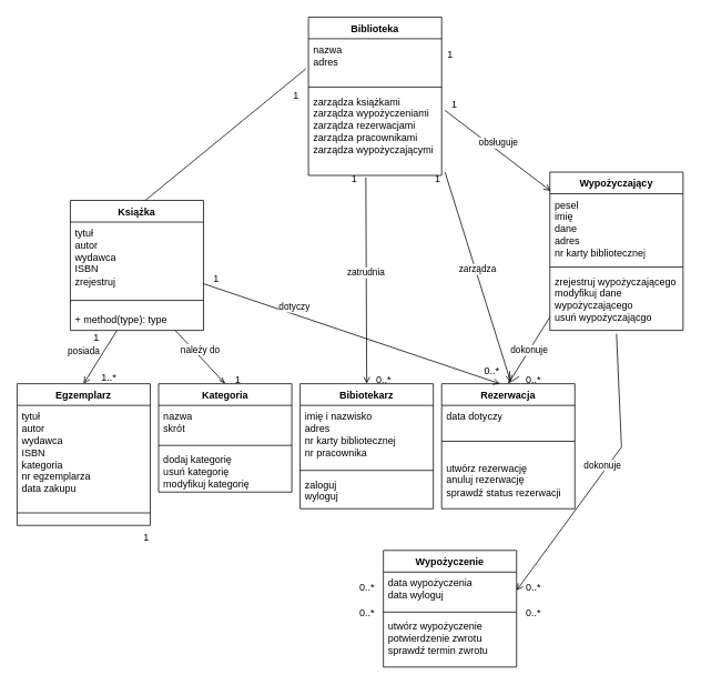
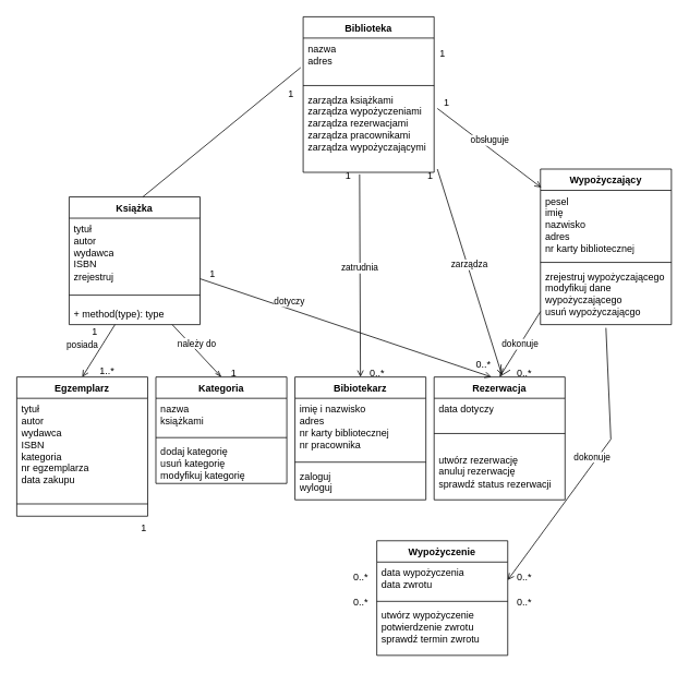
  <mxCell id="0" />
  <mxCell id="1" parent="0" />
  <mxCell id="2" value="Książka" style="swimlane;fontStyle=1;align=center;verticalAlign=top;childLayout=stackLayout;horizontal=1;startSize=26;horizontalStack=0;resizeParent=1;resizeParentMax=0;resizeLast=0;collapsible=1;marginBottom=0;whiteSpace=wrap;html=1;" vertex="1" parent="1"><mxGeometry x="84" y="240" width="160" height="156" as="geometry" /></mxCell>
  <mxCell id="3" value="tytuł&lt;div&gt;autor&lt;/div&gt;&lt;div&gt;wydawca&lt;/div&gt;&lt;div&gt;ISBN&lt;/div&gt;&lt;div&gt;zrejestruj&lt;/div&gt;" style="text;strokeColor=none;fillColor=none;align=left;verticalAlign=top;spacingLeft=4;spacingRight=4;overflow=hidden;rotatable=0;points=[[0,0.5],[1,0.5]];portConstraint=eastwest;whiteSpace=wrap;html=1;" vertex="1" parent="2"><mxGeometry y="26" width="160" height="84" as="geometry" /></mxCell>
  <mxCell id="4" value="" style="line;strokeWidth=1;fillColor=none;align=left;verticalAlign=middle;spacingTop=-1;spacingLeft=3;spacingRight=3;rotatable=0;labelPosition=right;points=[];portConstraint=eastwest;strokeColor=inherit;" vertex="1" parent="2"><mxGeometry y="110" width="160" height="20" as="geometry" /></mxCell>
  <mxCell id="5" value="+ method(type): type" style="text;strokeColor=none;fillColor=none;align=left;verticalAlign=top;spacingLeft=4;spacingRight=4;overflow=hidden;rotatable=0;points=[[0,0.5],[1,0.5]];portConstraint=eastwest;whiteSpace=wrap;html=1;" vertex="1" parent="2"><mxGeometry y="130" width="160" height="26" as="geometry" /></mxCell>
  <mxCell id="6" value="Biblioteka" style="swimlane;fontStyle=1;align=center;verticalAlign=top;childLayout=stackLayout;horizontal=1;startSize=26;horizontalStack=0;resizeParent=1;resizeParentMax=0;resizeLast=0;collapsible=1;marginBottom=0;whiteSpace=wrap;html=1;" vertex="1" parent="1"><mxGeometry x="370" y="20" width="160" height="190" as="geometry" /></mxCell>
  <mxCell id="7" value="nazwa&lt;div&gt;adres&lt;/div&gt;" style="text;strokeColor=none;fillColor=none;align=left;verticalAlign=top;spacingLeft=4;spacingRight=4;overflow=hidden;rotatable=0;points=[[0,0.5],[1,0.5]];portConstraint=eastwest;whiteSpace=wrap;html=1;" vertex="1" parent="6"><mxGeometry y="26" width="160" height="54" as="geometry" /></mxCell>
  <mxCell id="8" value="" style="line;strokeWidth=1;fillColor=none;align=left;verticalAlign=middle;spacingTop=-1;spacingLeft=3;spacingRight=3;rotatable=0;labelPosition=right;points=[];portConstraint=eastwest;strokeColor=inherit;" vertex="1" parent="6"><mxGeometry y="80" width="160" height="8" as="geometry" /></mxCell>
  <mxCell id="9" value="zarządza książkami&lt;div&gt;zarządza wypożyczeniami&lt;/div&gt;&lt;div&gt;zarządza rezerwacjami&lt;/div&gt;&lt;div&gt;zarządza pracownikami&lt;/div&gt;&lt;div&gt;zarządza wypożyczającymi&lt;/div&gt;" style="text;strokeColor=none;fillColor=none;align=left;verticalAlign=top;spacingLeft=4;spacingRight=4;overflow=hidden;rotatable=0;points=[[0,0.5],[1,0.5]];portConstraint=eastwest;whiteSpace=wrap;html=1;" vertex="1" parent="6"><mxGeometry y="88" width="160" height="102" as="geometry" /></mxCell>
  <mxCell id="10" value="Bibiotekarz" style="swimlane;fontStyle=1;align=center;verticalAlign=top;childLayout=stackLayout;horizontal=1;startSize=26;horizontalStack=0;resizeParent=1;resizeParentMax=0;resizeLast=0;collapsible=1;marginBottom=0;whiteSpace=wrap;html=1;" vertex="1" parent="1"><mxGeometry x="360" y="460" width="160" height="150" as="geometry" /></mxCell>
  <mxCell id="11" value="&lt;div&gt;&lt;span style=&quot;background-color: transparent; color: light-dark(rgb(0, 0, 0), rgb(255, 255, 255));&quot;&gt;imię i nazwisko&lt;/span&gt;&lt;/div&gt;&lt;div&gt;&lt;span style=&quot;background-color: transparent; color: light-dark(rgb(0, 0, 0), rgb(255, 255, 255));&quot;&gt;adres&lt;/span&gt;&lt;/div&gt;&lt;div&gt;&lt;span style=&quot;background-color: transparent; color: light-dark(rgb(0, 0, 0), rgb(255, 255, 255));&quot;&gt;nr karty bibliotecznej&lt;/span&gt;&lt;/div&gt;&lt;span style=&quot;background-color: transparent; color: light-dark(rgb(0, 0, 0), rgb(255, 255, 255));&quot;&gt;nr pracownika&lt;/span&gt;" style="text;strokeColor=none;fillColor=none;align=left;verticalAlign=top;spacingLeft=4;spacingRight=4;overflow=hidden;rotatable=0;points=[[0,0.5],[1,0.5]];portConstraint=eastwest;whiteSpace=wrap;html=1;" vertex="1" parent="10"><mxGeometry y="26" width="160" height="74" as="geometry" /></mxCell>
  <mxCell id="12" value="" style="line;strokeWidth=1;fillColor=none;align=left;verticalAlign=middle;spacingTop=-1;spacingLeft=3;spacingRight=3;rotatable=0;labelPosition=right;points=[];portConstraint=eastwest;strokeColor=inherit;" vertex="1" parent="10"><mxGeometry y="100" width="160" height="8" as="geometry" /></mxCell>
  <mxCell id="13" value="zaloguj&lt;div&gt;wyloguj&lt;/div&gt;" style="text;strokeColor=none;fillColor=none;align=left;verticalAlign=top;spacingLeft=4;spacingRight=4;overflow=hidden;rotatable=0;points=[[0,0.5],[1,0.5]];portConstraint=eastwest;whiteSpace=wrap;html=1;" vertex="1" parent="10"><mxGeometry y="108" width="160" height="42" as="geometry" /></mxCell>
  <mxCell id="14" value="Egzemplarz" style="swimlane;fontStyle=1;align=center;verticalAlign=top;childLayout=stackLayout;horizontal=1;startSize=26;horizontalStack=0;resizeParent=1;resizeParentMax=0;resizeLast=0;collapsible=1;marginBottom=0;whiteSpace=wrap;html=1;" vertex="1" parent="1"><mxGeometry y="460" width="160" height="170" as="geometry" x="20" /></mxCell>
  <mxCell id="15" value="&lt;div&gt;tytuł&lt;div&gt;autor&lt;/div&gt;&lt;div&gt;wydawca&lt;/div&gt;&lt;div&gt;ISBN&lt;/div&gt;&lt;div&gt;kategoria&lt;/div&gt;&lt;/div&gt;nr egzemplarza&lt;div&gt;data zakupu&lt;/div&gt;" style="text;strokeColor=none;fillColor=none;align=left;verticalAlign=top;spacingLeft=4;spacingRight=4;overflow=hidden;rotatable=0;points=[[0,0.5],[1,0.5]];portConstraint=eastwest;whiteSpace=wrap;html=1;" vertex="1" parent="14"><mxGeometry y="26" width="160" height="114" as="geometry" /></mxCell>
  <mxCell id="16" value="" style="line;strokeWidth=1;fillColor=none;align=left;verticalAlign=middle;spacingTop=-1;spacingLeft=3;spacingRight=3;rotatable=0;labelPosition=right;points=[];portConstraint=eastwest;strokeColor=inherit;" vertex="1" parent="14"><mxGeometry y="140" width="160" height="30" as="geometry" /></mxCell>
  <mxCell id="17" value="Kategoria" style="swimlane;fontStyle=1;align=center;verticalAlign=top;childLayout=stackLayout;horizontal=1;startSize=26;horizontalStack=0;resizeParent=1;resizeParentMax=0;resizeLast=0;collapsible=1;marginBottom=0;whiteSpace=wrap;html=1;" vertex="1" parent="1"><mxGeometry x="190" y="460" width="160" height="130" as="geometry" /></mxCell>
- <mxCell id="18" value="nazwa&lt;div&gt;skrót&lt;/div&gt;" style="text;strokeColor=none;fillColor=none;align=left;verticalAlign=top;spacingLeft=4;spacingRight=4;overflow=hidden;rotatable=0;points=[[0,0.5],[1,0.5]];portConstraint=eastwest;whiteSpace=wrap;html=1;" vertex="1" parent="17"><mxGeometry y="26" width="160" height="44" as="geometry" /></mxCell>
+ <mxCell id="18" value="nazwa&lt;div&gt;książkami&lt;/div&gt;" style="text;strokeColor=none;fillColor=none;align=left;verticalAlign=top;spacingLeft=4;spacingRight=4;overflow=hidden;rotatable=0;points=[[0,0.5],[1,0.5]];portConstraint=eastwest;whiteSpace=wrap;html=1;" vertex="1" parent="17"><mxGeometry y="26" width="160" height="44" as="geometry" /></mxCell>
  <mxCell id="19" value="" style="line;strokeWidth=1;fillColor=none;align=left;verticalAlign=middle;spacingTop=-1;spacingLeft=3;spacingRight=3;rotatable=0;labelPosition=right;points=[];portConstraint=eastwest;strokeColor=inherit;" vertex="1" parent="17"><mxGeometry y="70" width="160" height="8" as="geometry" /></mxCell>
  <mxCell id="20" value="dodaj kategorię&lt;div&gt;usuń kategorię&lt;/div&gt;&lt;div&gt;modyfikuj kategorię&lt;/div&gt;" style="text;strokeColor=none;fillColor=none;align=left;verticalAlign=top;spacingLeft=4;spacingRight=4;overflow=hidden;rotatable=0;points=[[0,0.5],[1,0.5]];portConstraint=eastwest;whiteSpace=wrap;html=1;" vertex="1" parent="17"><mxGeometry y="78" width="160" height="52" as="geometry" /></mxCell>
  <mxCell id="21" value="Rezerwacja" style="swimlane;fontStyle=1;align=center;verticalAlign=top;childLayout=stackLayout;horizontal=1;startSize=26;horizontalStack=0;resizeParent=1;resizeParentMax=0;resizeLast=0;collapsible=1;marginBottom=0;whiteSpace=wrap;html=1;" vertex="1" parent="1"><mxGeometry x="530" y="460" width="160" height="150" as="geometry" /></mxCell>
  <mxCell id="22" value="data dotyczy" style="text;strokeColor=none;fillColor=none;align=left;verticalAlign=top;spacingLeft=4;spacingRight=4;overflow=hidden;rotatable=0;points=[[0,0.5],[1,0.5]];portConstraint=eastwest;whiteSpace=wrap;html=1;" vertex="1" parent="21"><mxGeometry y="26" width="160" height="24" as="geometry" /></mxCell>
  <mxCell id="23" value="" style="line;strokeWidth=1;fillColor=none;align=left;verticalAlign=middle;spacingTop=-1;spacingLeft=3;spacingRight=3;rotatable=0;labelPosition=right;points=[];portConstraint=eastwest;strokeColor=inherit;" vertex="1" parent="21"><mxGeometry y="50" width="160" height="38" as="geometry" /></mxCell>
  <mxCell id="24" value="utwórz rezerwację&lt;div&gt;anuluj rezerwację&amp;nbsp;&lt;/div&gt;&lt;div&gt;sprawdź status rezerwacji&lt;/div&gt;" style="text;strokeColor=none;fillColor=none;align=left;verticalAlign=top;spacingLeft=4;spacingRight=4;overflow=hidden;rotatable=0;points=[[0,0.5],[1,0.5]];portConstraint=eastwest;whiteSpace=wrap;html=1;" vertex="1" parent="21"><mxGeometry y="88" width="160" height="62" as="geometry" /></mxCell>
  <mxCell id="25" value="Wypożyczający" style="swimlane;fontStyle=1;align=center;verticalAlign=top;childLayout=stackLayout;horizontal=1;startSize=26;horizontalStack=0;resizeParent=1;resizeParentMax=0;resizeLast=0;collapsible=1;marginBottom=0;whiteSpace=wrap;html=1;" vertex="1" parent="1"><mxGeometry x="660" y="206" width="160" height="190" as="geometry" /></mxCell>
- <mxCell id="26" value="pesel&lt;div&gt;imię&lt;/div&gt;&lt;div&gt;dane&lt;/div&gt;&lt;div&gt;adres&lt;/div&gt;&lt;div&gt;nr karty bibliotecznej&lt;/div&gt;" style="text;strokeColor=none;fillColor=none;align=left;verticalAlign=top;spacingLeft=4;spacingRight=4;overflow=hidden;rotatable=0;points=[[0,0.5],[1,0.5]];portConstraint=eastwest;whiteSpace=wrap;html=1;" vertex="1" parent="25"><mxGeometry y="26" width="160" height="84" as="geometry" /></mxCell>
+ <mxCell id="26" value="pesel&lt;div&gt;imię&lt;/div&gt;&lt;div&gt;nazwisko&lt;/div&gt;&lt;div&gt;adres&lt;/div&gt;&lt;div&gt;nr karty bibliotecznej&lt;/div&gt;" style="text;strokeColor=none;fillColor=none;align=left;verticalAlign=top;spacingLeft=4;spacingRight=4;overflow=hidden;rotatable=0;points=[[0,0.5],[1,0.5]];portConstraint=eastwest;whiteSpace=wrap;html=1;" vertex="1" parent="25"><mxGeometry y="26" width="160" height="84" as="geometry" /></mxCell>
  <mxCell id="27" value="" style="line;strokeWidth=1;fillColor=none;align=left;verticalAlign=middle;spacingTop=-1;spacingLeft=3;spacingRight=3;rotatable=0;labelPosition=right;points=[];portConstraint=eastwest;strokeColor=inherit;" vertex="1" parent="25"><mxGeometry y="110" width="160" height="8" as="geometry" /></mxCell>
  <mxCell id="28" value="zrejestruj wypożyczającego&lt;div&gt;modyfikuj dane wypożyczającego&lt;/div&gt;&lt;div&gt;usuń wypożyczającgo&lt;/div&gt;" style="text;strokeColor=none;fillColor=none;align=left;verticalAlign=top;spacingLeft=4;spacingRight=4;overflow=hidden;rotatable=0;points=[[0,0.5],[1,0.5]];portConstraint=eastwest;whiteSpace=wrap;html=1;" vertex="1" parent="25"><mxGeometry y="118" width="160" height="72" as="geometry" /></mxCell>
  <mxCell id="29" value="dokonuje" style="html=1;verticalAlign=bottom;endArrow=open;curved=0;rounded=0;entryX=1;entryY=0.5;entryDx=0;entryDy=0;startFill=0;endFill=0;" edge="1" parent="25" target="31"><mxGeometry width="80" relative="1" as="geometry"><mxPoint x="80" y="194" as="sourcePoint" /><mxPoint x="156" y="160" as="targetPoint" /><Array as="points"><mxPoint x="86" y="330" /></Array></mxGeometry></mxCell>
  <mxCell id="30" value="Wypożyczenie" style="swimlane;fontStyle=1;align=center;verticalAlign=top;childLayout=stackLayout;horizontal=1;startSize=26;horizontalStack=0;resizeParent=1;resizeParentMax=0;resizeLast=0;collapsible=1;marginBottom=0;whiteSpace=wrap;html=1;" vertex="1" parent="1"><mxGeometry x="460" y="660" width="160" height="140" as="geometry" /></mxCell>
- <mxCell id="31" value="data wypożyczenia&lt;div&gt;data wyloguj&lt;/div&gt;" style="text;strokeColor=none;fillColor=none;align=left;verticalAlign=top;spacingLeft=4;spacingRight=4;overflow=hidden;rotatable=0;points=[[0,0.5],[1,0.5]];portConstraint=eastwest;whiteSpace=wrap;html=1;" vertex="1" parent="30"><mxGeometry y="26" width="160" height="44" as="geometry" /></mxCell>
+ <mxCell id="31" value="data wypożyczenia&lt;div&gt;data zwrotu&lt;/div&gt;" style="text;strokeColor=none;fillColor=none;align=left;verticalAlign=top;spacingLeft=4;spacingRight=4;overflow=hidden;rotatable=0;points=[[0,0.5],[1,0.5]];portConstraint=eastwest;whiteSpace=wrap;html=1;" vertex="1" parent="30"><mxGeometry y="26" width="160" height="44" as="geometry" /></mxCell>
  <mxCell id="32" value="" style="line;strokeWidth=1;fillColor=none;align=left;verticalAlign=middle;spacingTop=-1;spacingLeft=3;spacingRight=3;rotatable=0;labelPosition=right;points=[];portConstraint=eastwest;strokeColor=inherit;" vertex="1" parent="30"><mxGeometry y="70" width="160" height="8" as="geometry" /></mxCell>
  <mxCell id="33" value="utwórz wypożyczenie&lt;div&gt;potwierdzenie zwrotu&lt;/div&gt;&lt;div&gt;sprawdź termin zwrotu&lt;/div&gt;" style="text;strokeColor=none;fillColor=none;align=left;verticalAlign=top;spacingLeft=4;spacingRight=4;overflow=hidden;rotatable=0;points=[[0,0.5],[1,0.5]];portConstraint=eastwest;whiteSpace=wrap;html=1;" vertex="1" parent="30"><mxGeometry y="78" width="160" height="62" as="geometry" /></mxCell>
  <mxCell id="34" value="" style="endArrow=none;html=1;rounded=0;entryX=-0.019;entryY=0.667;entryDx=0;entryDy=0;entryPerimeter=0;" edge="1" parent="1" target="7"><mxGeometry width="50" height="50" relative="1" as="geometry"><mxPoint x="174" y="240" as="sourcePoint" /><mxPoint x="224" y="190" as="targetPoint" /></mxGeometry></mxCell>
  <mxCell id="35" value="zatrudnia" style="html=1;verticalAlign=bottom;endArrow=open;curved=0;rounded=0;exitX=0.431;exitY=1.024;exitDx=0;exitDy=0;exitPerimeter=0;entryX=0.5;entryY=0;entryDx=0;entryDy=0;startFill=0;endFill=0;" edge="1" parent="1" source="9" target="10"><mxGeometry width="80" relative="1" as="geometry"><mxPoint x="370" y="270" as="sourcePoint" /><mxPoint x="450" y="270" as="targetPoint" /></mxGeometry></mxCell>
  <mxCell id="36" value="dokonuje" style="endArrow=open;endSize=12;html=1;rounded=0;entryX=0.5;entryY=0;entryDx=0;entryDy=0;startFill=0;endFill=0;" edge="1" parent="1" target="21"><mxGeometry width="160" relative="1" as="geometry"><mxPoint x="660" y="380" as="sourcePoint" /><mxPoint x="820" y="380" as="targetPoint" /></mxGeometry></mxCell>
  <mxCell id="37" value="dotyczy" style="html=1;verticalAlign=bottom;endArrow=open;curved=0;rounded=0;startFill=0;endFill=0;" edge="1" parent="1"><mxGeometry x="-0.386" width="80" relative="1" as="geometry"><mxPoint x="244" y="340" as="sourcePoint" /><mxPoint x="600" y="460" as="targetPoint" /><Array as="points" /><mxPoint as="offset" /></mxGeometry></mxCell>
  <mxCell id="38" value="posiada" style="html=1;verticalAlign=bottom;endArrow=open;curved=0;rounded=0;entryX=0.5;entryY=0;entryDx=0;entryDy=0;startFill=0;endFill=0;" edge="1" parent="1" target="14"><mxGeometry x="0.326" y="-16" width="80" relative="1" as="geometry"><mxPoint x="140" y="396" as="sourcePoint" /><mxPoint x="220" y="396" as="targetPoint" /><mxPoint as="offset" /></mxGeometry></mxCell>
  <mxCell id="39" value="należy do" style="html=1;verticalAlign=bottom;endArrow=openThin;curved=0;rounded=0;entryX=0.5;entryY=0;entryDx=0;entryDy=0;startFill=0;endFill=0;" edge="1" parent="1" target="17"><mxGeometry width="80" relative="1" as="geometry"><mxPoint x="210" y="396" as="sourcePoint" /><mxPoint x="290" y="396" as="targetPoint" /></mxGeometry></mxCell>
  <mxCell id="40" value="obsługuje" style="html=1;verticalAlign=bottom;endArrow=open;curved=0;rounded=0;entryX=0.006;entryY=0.119;entryDx=0;entryDy=0;entryPerimeter=0;exitX=0.133;exitY=0.733;exitDx=0;exitDy=0;exitPerimeter=0;startFill=0;endFill=0;" edge="1" parent="1" source="48" target="25"><mxGeometry width="80" relative="1" as="geometry"><mxPoint x="520" y="190" as="sourcePoint" /><mxPoint x="590" y="190" as="targetPoint" /></mxGeometry></mxCell>
  <mxCell id="41" value="1" style="text;html=1;align=center;verticalAlign=middle;resizable=0;points=[];autosize=1;strokeColor=none;fillColor=none;" vertex="1" parent="1"><mxGeometry x="244" y="320" width="30" height="30" as="geometry" /></mxCell>
  <mxCell id="42" value="1" style="text;html=1;align=center;verticalAlign=middle;resizable=0;points=[];autosize=1;strokeColor=none;fillColor=none;" vertex="1" parent="1"><mxGeometry x="100" y="390" width="30" height="30" as="geometry" /></mxCell>
  <mxCell id="43" value="1" style="text;html=1;align=center;verticalAlign=middle;resizable=0;points=[];autosize=1;strokeColor=none;fillColor=none;" vertex="1" parent="1"><mxGeometry x="160" y="630" width="30" height="30" as="geometry" /></mxCell>
  <mxCell id="44" value="1" style="text;html=1;align=center;verticalAlign=middle;resizable=0;points=[];autosize=1;strokeColor=none;fillColor=none;" vertex="1" parent="1"><mxGeometry x="270" y="440" width="30" height="30" as="geometry" /></mxCell>
  <mxCell id="45" value="1" style="text;html=1;align=center;verticalAlign=middle;resizable=0;points=[];autosize=1;strokeColor=none;fillColor=none;" vertex="1" parent="1"><mxGeometry x="410" y="200" width="30" height="30" as="geometry" /></mxCell>
  <mxCell id="46" value="1" style="text;html=1;align=center;verticalAlign=middle;resizable=0;points=[];autosize=1;strokeColor=none;fillColor=none;" vertex="1" parent="1"><mxGeometry x="340" y="100" width="30" height="30" as="geometry" /></mxCell>
  <mxCell id="47" value="1" style="text;html=1;align=center;verticalAlign=middle;resizable=0;points=[];autosize=1;strokeColor=none;fillColor=none;" vertex="1" parent="1"><mxGeometry x="510" y="200" width="30" height="30" as="geometry" /></mxCell>
  <mxCell id="48" value="1" style="text;html=1;align=center;verticalAlign=middle;resizable=0;points=[];autosize=1;strokeColor=none;fillColor=none;" vertex="1" parent="1"><mxGeometry x="530" y="110" width="30" height="30" as="geometry" /></mxCell>
  <mxCell id="49" value="1" style="text;html=1;align=center;verticalAlign=middle;resizable=0;points=[];autosize=1;strokeColor=none;fillColor=none;" vertex="1" parent="1"><mxGeometry x="525" y="50" width="30" height="30" as="geometry" /></mxCell>
  <mxCell id="50" value="0..*" style="text;html=1;align=center;verticalAlign=middle;resizable=0;points=[];autosize=1;strokeColor=none;fillColor=none;" vertex="1" parent="1"><mxGeometry x="620" y="720" width="40" height="30" as="geometry" /></mxCell>
  <mxCell id="51" value="0..*" style="text;html=1;align=center;verticalAlign=middle;resizable=0;points=[];autosize=1;strokeColor=none;fillColor=none;" vertex="1" parent="1"><mxGeometry x="620" y="690" width="40" height="30" as="geometry" /></mxCell>
  <mxCell id="52" value="0..*" style="text;html=1;align=center;verticalAlign=middle;resizable=0;points=[];autosize=1;strokeColor=none;fillColor=none;" vertex="1" parent="1"><mxGeometry x="420" y="720" width="40" height="30" as="geometry" /></mxCell>
  <mxCell id="53" value="0..*" style="text;html=1;align=center;verticalAlign=middle;resizable=0;points=[];autosize=1;strokeColor=none;fillColor=none;" vertex="1" parent="1"><mxGeometry x="420" y="690" width="40" height="30" as="geometry" /></mxCell>
  <mxCell id="54" value="0..*" style="text;html=1;align=center;verticalAlign=middle;resizable=0;points=[];autosize=1;strokeColor=none;fillColor=none;" vertex="1" parent="1"><mxGeometry x="440" y="440" width="40" height="30" as="geometry" /></mxCell>
  <mxCell id="55" value="0..*" style="text;html=1;align=center;verticalAlign=middle;resizable=0;points=[];autosize=1;strokeColor=none;fillColor=none;" vertex="1" parent="1"><mxGeometry x="570" y="430" width="40" height="30" as="geometry" /></mxCell>
  <mxCell id="56" value="0..*" style="text;html=1;align=center;verticalAlign=middle;resizable=0;points=[];autosize=1;strokeColor=none;fillColor=none;" vertex="1" parent="1"><mxGeometry x="620" y="440" width="40" height="30" as="geometry" /></mxCell>
  <mxCell id="57" value="1..*" style="text;html=1;align=center;verticalAlign=middle;resizable=0;points=[];autosize=1;strokeColor=none;fillColor=none;" vertex="1" parent="1"><mxGeometry x="110" y="438" width="40" height="30" as="geometry" /></mxCell>
  <mxCell id="58" value="zarządza" style="html=1;verticalAlign=bottom;endArrow=open;curved=0;rounded=0;startFill=0;exitX=1.025;exitY=0.961;exitDx=0;exitDy=0;exitPerimeter=0;entryX=1.075;entryY=0.933;entryDx=0;entryDy=0;entryPerimeter=0;endFill=0;" edge="1" parent="1" source="9" target="55"><mxGeometry width="80" relative="1" as="geometry"><mxPoint x="496" y="149" as="sourcePoint" /><mxPoint x="616" y="380" as="targetPoint" /></mxGeometry></mxCell>
